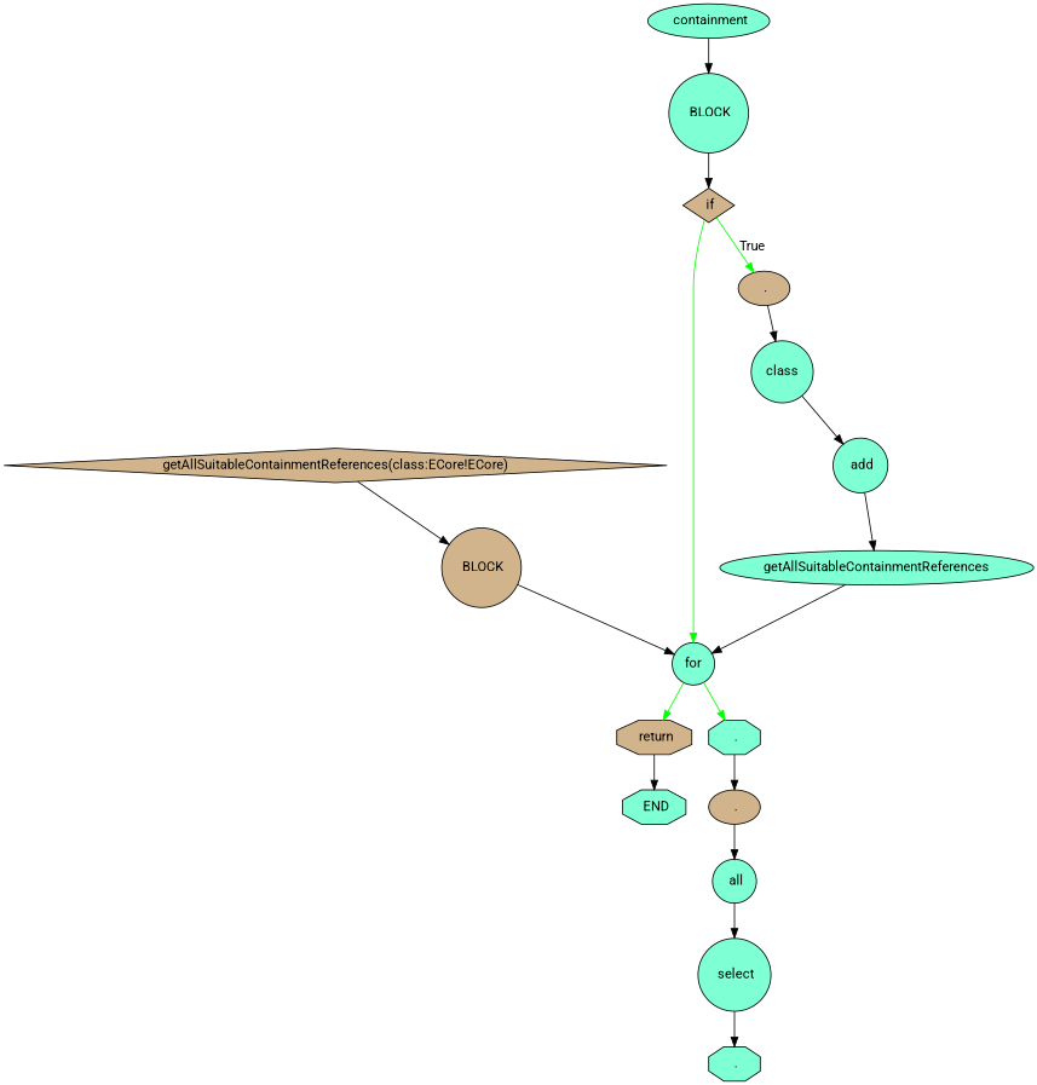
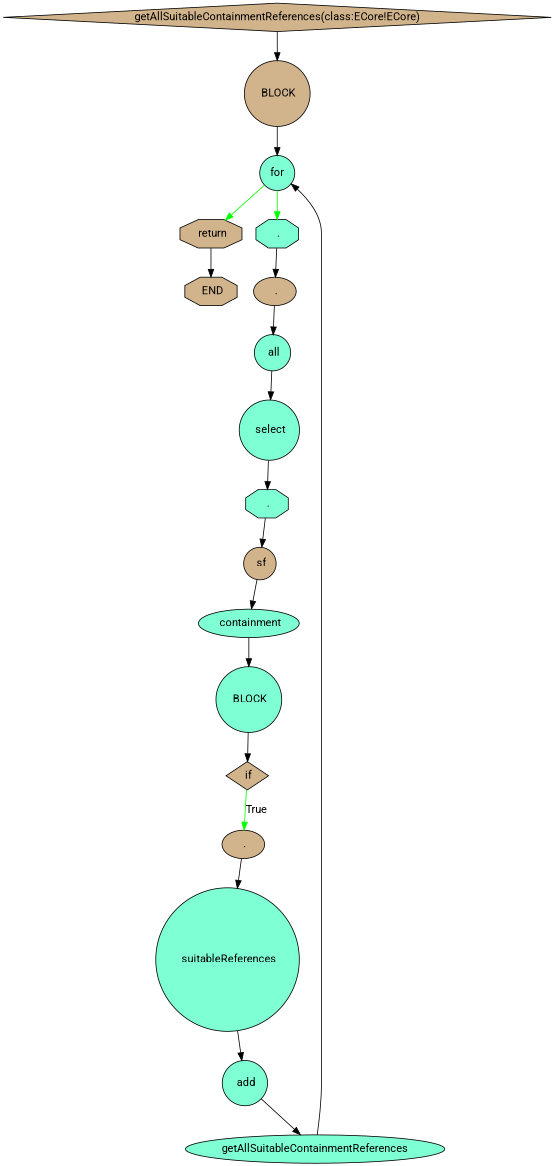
  digraph {
    fontname=Roboto
    node [fillcolor=aquamarine fontname=Roboto shape=circle style=filled]
    edge [color=black fontname=Roboto]
    n1 [fillcolor=tan label="getAllSuitableContainmentReferences(class:ECore!ECore)" shape=diamond]
    n2 [fillcolor=tan label=" BLOCK"]
    n3 [label=for]
    n4 [fillcolor=tan label=" return" shape=octagon]
    n5 [label=" ." shape=octagon]
-   n6 [label=" END" shape=octagon]
+   n6 [fillcolor=tan label=" END" shape=octagon]
    n7 [fillcolor=tan label=" ." shape=ellipse]
    n8 [label=" all"]
    n9 [label=" select"]
    n10 [label=" ." shape=octagon]
+   n11 [fillcolor=tan label=" sf"]
    n12 [label=" containment" shape=ellipse]
    n13 [label=" BLOCK"]
    n14 [fillcolor=tan label=" if" shape=diamond]
    n15 [fillcolor=tan label=" ." shape=ellipse]
-   n16 [label=class]
+   n16 [label=" suitableReferences"]
    n17 [label=" add"]
    n18 [label=getAllSuitableContainmentReferences shape=ellipse]
    n1 -> n2
    n2 -> n3
    n3 -> n4 [color=green]
    n3 -> n5 [color=green]
    n4 -> n6
    n5 -> n7
    n7 -> n8
    n8 -> n9
    n9 -> n10
+   n10 -> n11
+   n11 -> n12
    n12 -> n13
    n13 -> n14
-   n14 -> n3 [color=green]
    n14 -> n15 [color=green label=True]
    n15 -> n16
    n16 -> n17
    n17 -> n18
    n18 -> n3
  }
